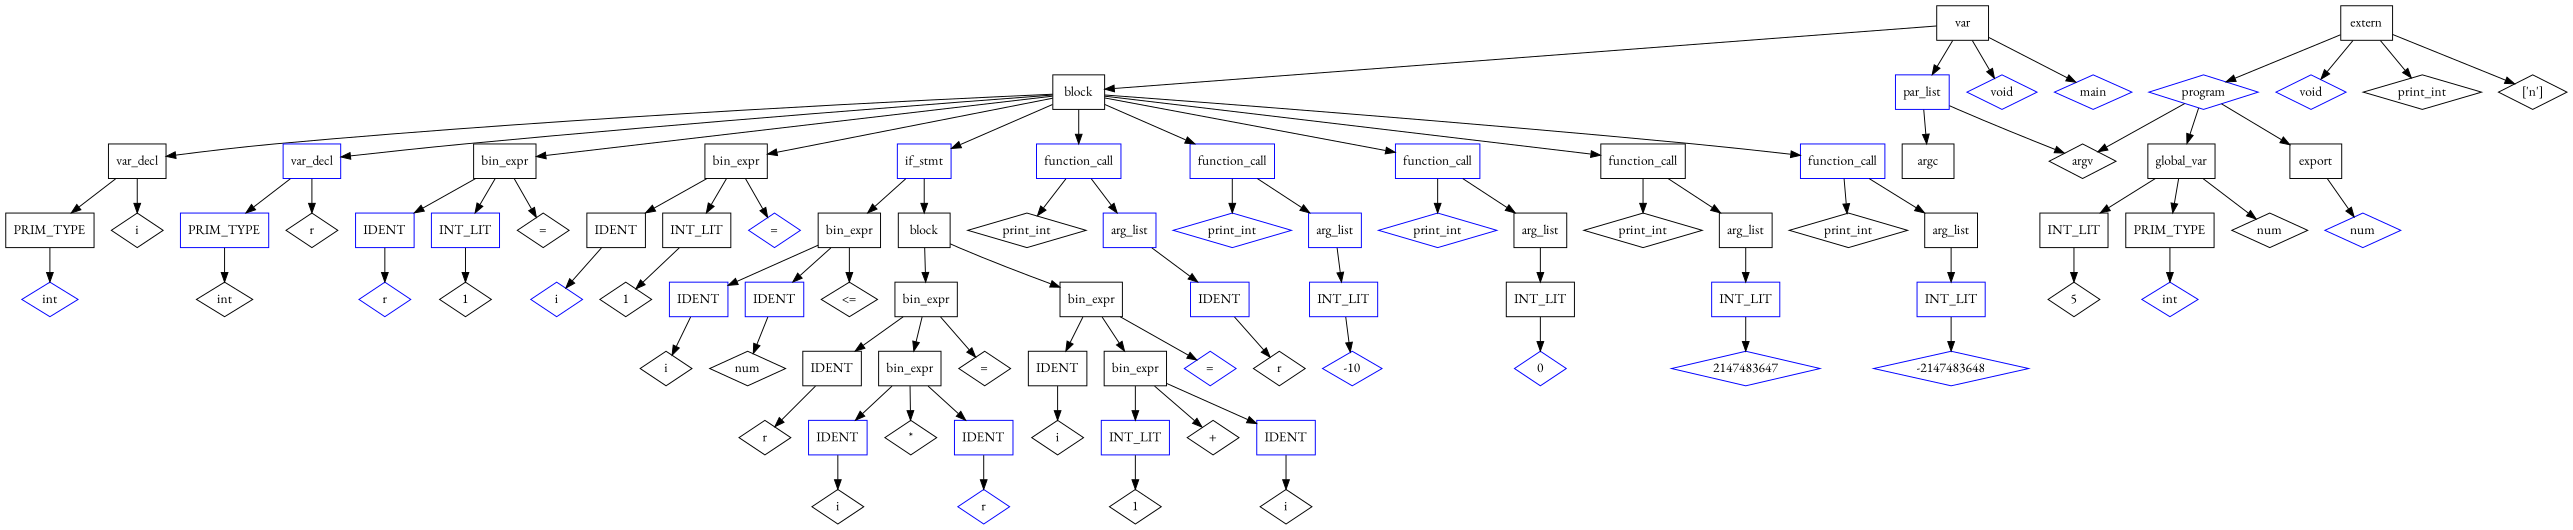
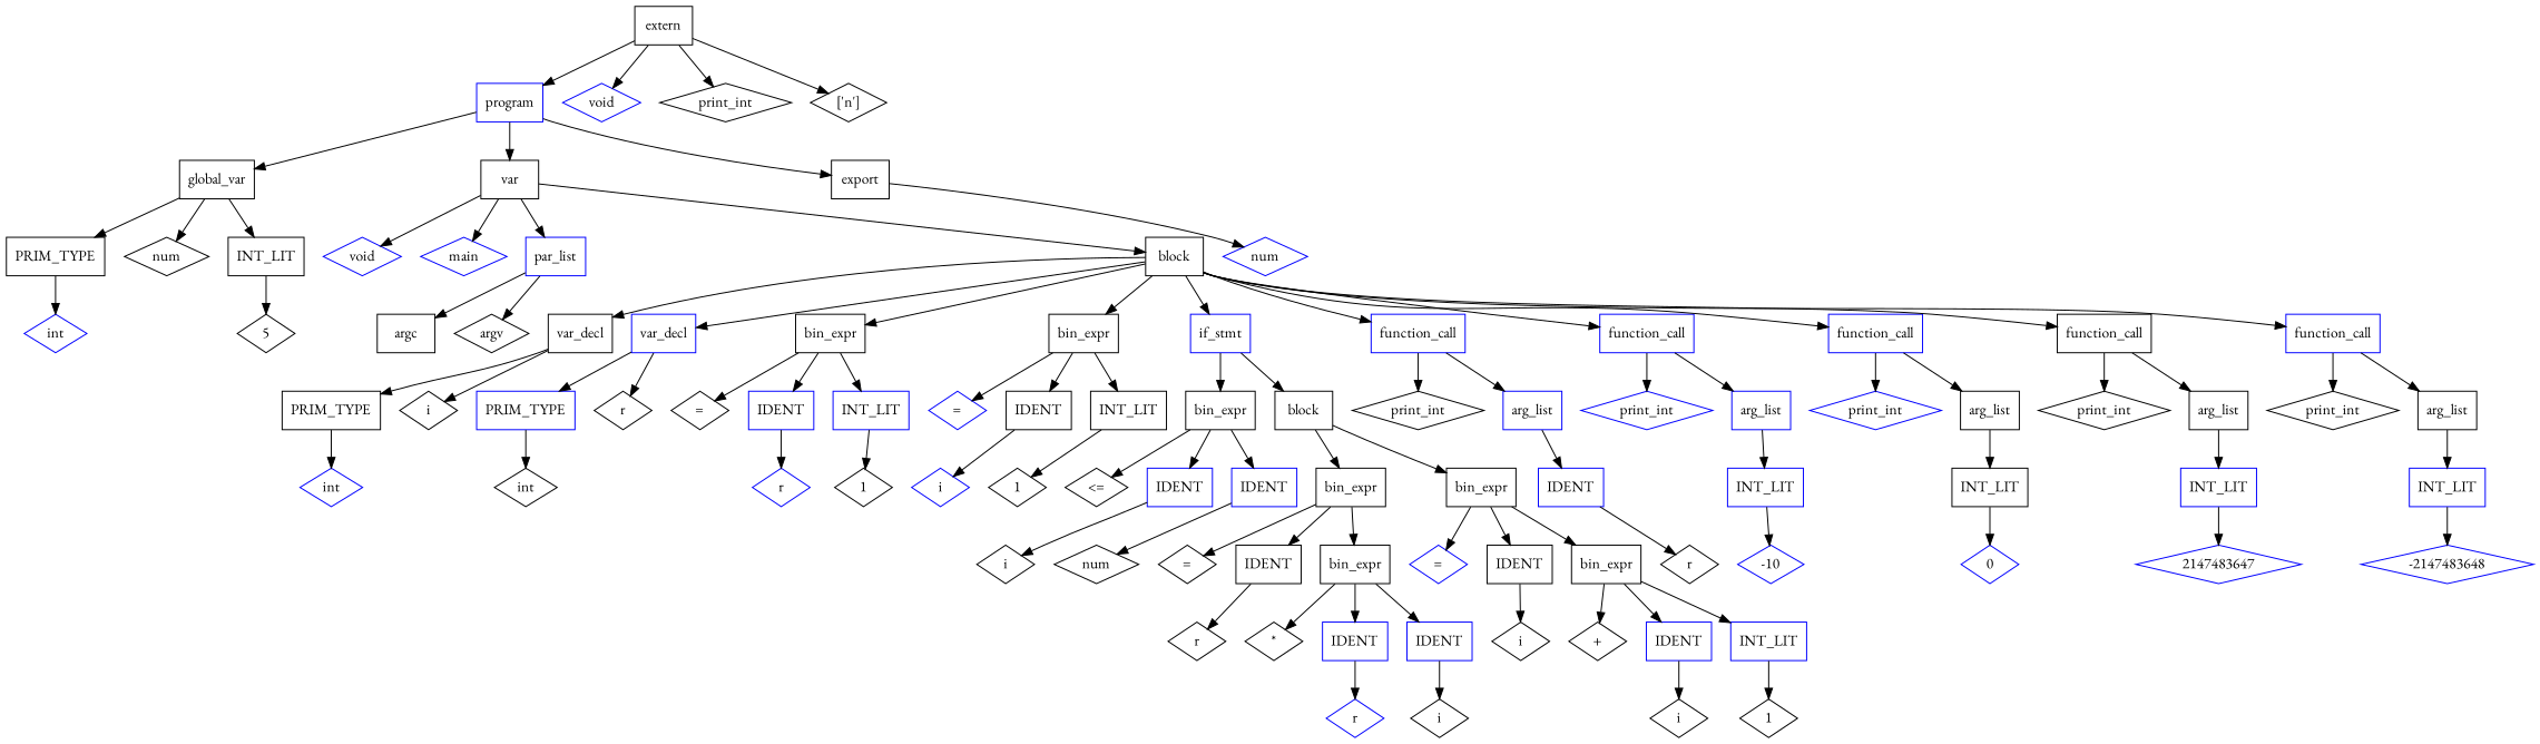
  digraph {
    fontname="EB Garamond"
    node [color=black fontname="EB Garamond" shape=box]
    edge [fontname="EB Garamond"]
-   n1 [color=blue label=program shape=diamond]
+   n1 [color=blue label=program]
    n2 [label=global_var]
    n3 [label=var]
    n4 [label=export]
    n5 [label=extern]
    n6 [color=blue label=void shape=diamond]
    n7 [label=print_int shape=diamond]
    n8 [label="['n']" shape=diamond]
    n9 [label=PRIM_TYPE]
    n10 [label=num shape=diamond]
    n11 [label=INT_LIT]
    n12 [color=blue label=void shape=diamond]
    n13 [color=blue label=main shape=diamond]
    n14 [color=blue label=par_list]
    n15 [label=block]
    n16 [color=blue label=num shape=diamond]
    n17 [color=blue label=int shape=diamond]
    n18 [label=5 shape=diamond]
    n19 [label=argc]
    n20 [label=argv shape=diamond]
    n21 [label=var_decl]
    n22 [color=blue label=var_decl]
    n23 [label=bin_expr]
    n24 [label=bin_expr]
    n25 [color=blue label=if_stmt]
    n26 [color=blue label=function_call]
    n27 [color=blue label=function_call]
    n28 [color=blue label=function_call]
    n29 [label=function_call]
    n30 [color=blue label=function_call]
    n31 [label=PRIM_TYPE]
    n32 [label=i shape=diamond]
    n33 [color=blue label=PRIM_TYPE]
    n34 [label=r shape=diamond]
    n35 [label="=" shape=diamond]
    n36 [color=blue label=IDENT]
    n37 [color=blue label=INT_LIT]
    n38 [color=blue label="=" shape=diamond]
    n39 [label=IDENT]
    n40 [label=INT_LIT]
    n41 [label=bin_expr]
    n42 [label=block]
    n43 [label=print_int shape=diamond]
    n44 [color=blue label=arg_list]
    n45 [color=blue label=print_int shape=diamond]
    n46 [color=blue label=arg_list]
    n47 [color=blue label=print_int shape=diamond]
    n48 [label=arg_list]
    n49 [label=print_int shape=diamond]
    n50 [label=arg_list]
    n51 [label=print_int shape=diamond]
    n52 [label=arg_list]
    n53 [color=blue label=int shape=diamond]
    n54 [label=int shape=diamond]
    n55 [color=blue label=r shape=diamond]
    n56 [label=1 shape=diamond]
    n57 [color=blue label=i shape=diamond]
    n58 [label=1 shape=diamond]
    n59 [label="<=" shape=diamond]
    n60 [color=blue label=IDENT]
    n61 [color=blue label=IDENT]
    n62 [label=bin_expr]
    n63 [label=bin_expr]
    n64 [color=blue label=IDENT]
    n65 [color=blue label=INT_LIT]
    n66 [label=INT_LIT]
    n67 [color=blue label=INT_LIT]
    n68 [color=blue label=INT_LIT]
    n69 [label=i shape=diamond]
    n70 [label=num shape=diamond]
    n71 [label="=" shape=diamond]
    n72 [label=IDENT]
    n73 [label=bin_expr]
    n74 [color=blue label="=" shape=diamond]
    n75 [label=IDENT]
    n76 [label=bin_expr]
    n77 [label=r shape=diamond]
    n78 [label="*" shape=diamond]
    n79 [color=blue label=IDENT]
    n80 [color=blue label=IDENT]
    n81 [label=i shape=diamond]
    n82 [label="+" shape=diamond]
    n83 [color=blue label=IDENT]
    n84 [color=blue label=INT_LIT]
    n85 [color=blue label=r shape=diamond]
    n86 [label=i shape=diamond]
    n87 [label=i shape=diamond]
    n88 [label=1 shape=diamond]
    n89 [label=r shape=diamond]
    n90 [color=blue label=-10 shape=diamond]
    n91 [color=blue label=0 shape=diamond]
    n92 [color=blue label=2147483647 shape=diamond]
    n93 [color=blue label=-2147483648 shape=diamond]
    n1 -> n2
-   n1 -> n20
+   n1 -> n3
    n1 -> n4
    n2 -> n9
    n2 -> n10
    n2 -> n11
    n3 -> n12
    n3 -> n13
    n3 -> n14
    n3 -> n15
    n4 -> n16
    n5 -> n1
    n5 -> n6
    n5 -> n7
    n5 -> n8
    n9 -> n17
    n11 -> n18
    n14 -> n19
    n14 -> n20
    n15 -> n21
    n15 -> n22
    n15 -> n23
    n15 -> n24
    n15 -> n25
    n15 -> n26
    n15 -> n27
    n15 -> n28
    n15 -> n29
    n15 -> n30
    n21 -> n31
    n21 -> n32
    n22 -> n33
    n22 -> n34
    n23 -> n35
    n23 -> n36
    n23 -> n37
    n24 -> n38
    n24 -> n39
    n24 -> n40
    n25 -> n41
    n25 -> n42
    n26 -> n43
    n26 -> n44
    n27 -> n45
    n27 -> n46
    n28 -> n47
    n28 -> n48
    n29 -> n49
    n29 -> n50
    n30 -> n51
    n30 -> n52
    n31 -> n53
    n33 -> n54
    n36 -> n55
    n37 -> n56
    n39 -> n57
    n40 -> n58
    n41 -> n59
    n41 -> n60
    n41 -> n61
    n42 -> n62
    n42 -> n63
    n44 -> n64
    n46 -> n65
    n48 -> n66
    n50 -> n67
    n52 -> n68
    n60 -> n69
    n61 -> n70
    n62 -> n71
    n62 -> n72
    n62 -> n73
    n63 -> n74
    n63 -> n75
    n63 -> n76
    n64 -> n89
    n65 -> n90
    n66 -> n91
    n67 -> n92
    n68 -> n93
    n72 -> n77
    n73 -> n78
    n73 -> n79
    n73 -> n80
    n75 -> n81
    n76 -> n82
    n76 -> n83
    n76 -> n84
    n79 -> n85
    n80 -> n86
    n83 -> n87
    n84 -> n88
  }
